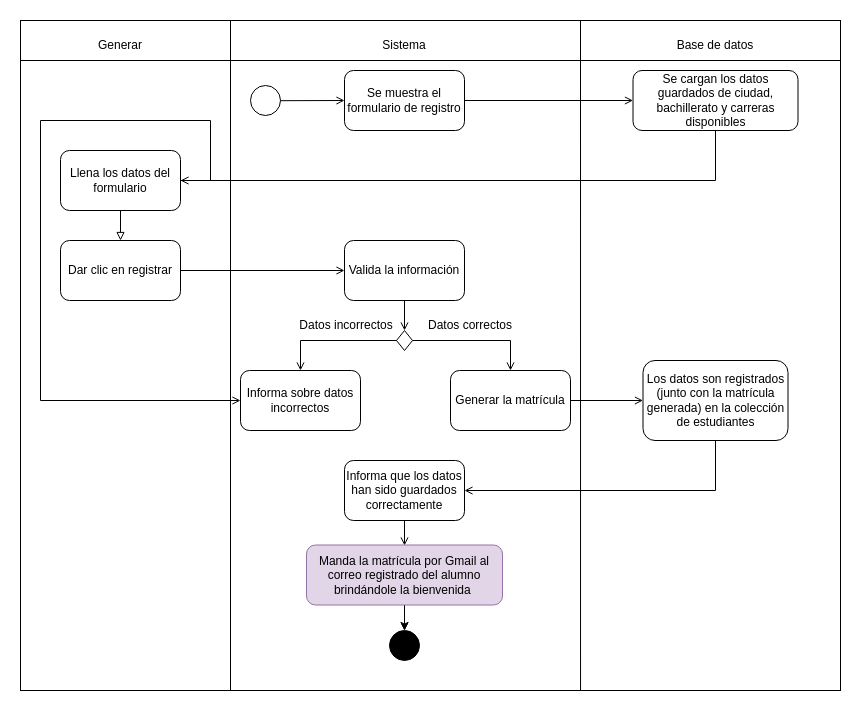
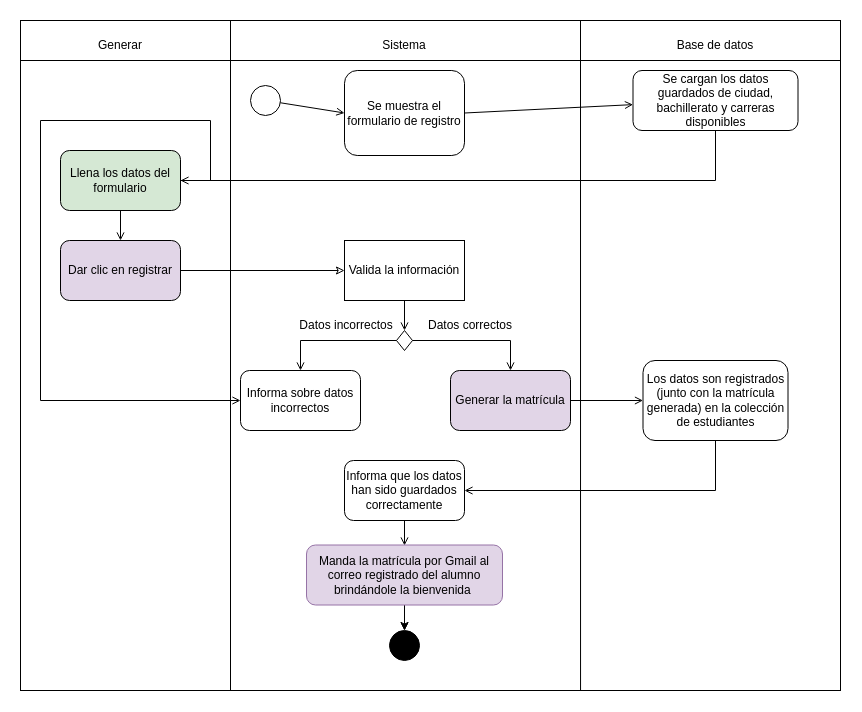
  <mxCell id="0" />
  <mxCell id="1" parent="0" />
  <mxCell id="2" value="" style="rounded=0;whiteSpace=wrap;html=1;movable=1;resizable=1;rotatable=1;deletable=1;editable=1;locked=0;connectable=1;" vertex="1" parent="1"><mxGeometry width="820" height="670" as="geometry" x="20" y="20" /></mxCell>
  <mxCell id="3" value="" style="endArrow=none;html=1;rounded=0;movable=0;resizable=0;rotatable=0;deletable=0;editable=0;locked=1;connectable=0;" edge="1" parent="1"><mxGeometry width="50" height="50" relative="1" as="geometry"><mxPoint y="60" as="sourcePoint" x="20" /><mxPoint x="840" y="60" as="targetPoint" /></mxGeometry></mxCell>
  <mxCell id="4" value="Generar" style="text;html=1;strokeColor=none;fillColor=none;align=center;verticalAlign=middle;whiteSpace=wrap;rounded=0;" vertex="1" parent="1"><mxGeometry x="90" y="30" width="60" height="30" as="geometry" /></mxCell>
  <mxCell id="5" value="" style="endArrow=none;html=1;rounded=0;" edge="1" parent="1"><mxGeometry width="50" height="50" relative="1" as="geometry"><mxPoint x="230" y="690" as="sourcePoint" /><mxPoint x="230" as="targetPoint" y="20" /></mxGeometry></mxCell>
  <mxCell id="6" value="" style="endArrow=none;html=1;rounded=0;exitX=0.683;exitY=1;exitDx=0;exitDy=0;exitPerimeter=0;" edge="1" parent="1" source="2"><mxGeometry width="50" height="50" relative="1" as="geometry"><mxPoint x="580" y="560" as="sourcePoint" /><mxPoint x="580" as="targetPoint" y="20" /></mxGeometry></mxCell>
  <mxCell id="7" value="Sistema" style="text;html=1;strokeColor=none;fillColor=none;align=center;verticalAlign=middle;whiteSpace=wrap;rounded=0;" vertex="1" parent="1"><mxGeometry x="374" y="30" width="60" height="30" as="geometry" /></mxCell>
  <mxCell id="8" value="Base de datos" style="text;html=1;strokeColor=none;fillColor=none;align=center;verticalAlign=middle;whiteSpace=wrap;rounded=0;" vertex="1" parent="1"><mxGeometry x="670" y="30" width="90" height="30" as="geometry" /></mxCell>
  <mxCell id="9" value="" style="ellipse;html=1;" vertex="1" parent="1"><mxGeometry x="250" y="85" width="30" height="30" as="geometry" /></mxCell>
  <mxCell id="10" value="" style="endArrow=open;html=1;rounded=0;align=center;verticalAlign=top;endFill=0;labelBackgroundColor=none;endSize=6;entryX=0;entryY=0.5;entryDx=0;entryDy=0;" edge="1" source="9" parent="1" target="11"><mxGeometry relative="1" as="geometry"><mxPoint x="310" y="85" as="targetPoint" /></mxGeometry></mxCell>
- <mxCell id="11" value="Se muestra el formulario de registro" style="rounded=1;whiteSpace=wrap;html=1;" vertex="1" parent="1"><mxGeometry x="344" y="70" width="120" height="60" as="geometry" /></mxCell>
+ <mxCell id="11" value="Se muestra el formulario de registro" style="rounded=1;whiteSpace=wrap;html=1;" vertex="1" parent="1"><mxGeometry x="344" y="70" width="120" height="85" as="geometry" /></mxCell>
  <mxCell id="12" value="Se cargan los datos guardados de ciudad, bachillerato y carreras disponibles" style="rounded=1;whiteSpace=wrap;html=1;" vertex="1" parent="1"><mxGeometry x="632.5" y="70" width="165" height="60" as="geometry" /></mxCell>
  <mxCell id="13" value="" style="endArrow=open;html=1;rounded=0;align=center;verticalAlign=top;endFill=0;labelBackgroundColor=none;endSize=6;exitX=1;exitY=0.5;exitDx=0;exitDy=0;" edge="1" parent="1" source="11" target="12"><mxGeometry relative="1" as="geometry"><mxPoint x="354" y="110" as="targetPoint" /><mxPoint x="290" y="110" as="sourcePoint" /></mxGeometry></mxCell>
- <mxCell id="14" value="Llena los datos del formulario" style="rounded=1;whiteSpace=wrap;html=1;" vertex="1" parent="1"><mxGeometry x="60" y="150" width="120" height="60" as="geometry" /></mxCell>
- <mxCell id="15" value="Dar clic en registrar" style="rounded=1;whiteSpace=wrap;html=1;" vertex="1" parent="1"><mxGeometry x="60" y="240" width="120" height="60" as="geometry" /></mxCell>
- <mxCell id="16" value="" style="endArrow=block;html=1;rounded=0;align=center;verticalAlign=top;endFill=0;labelBackgroundColor=none;endSize=6;" edge="1" parent="1" source="14" target="15"><mxGeometry relative="1" as="geometry"><mxPoint x="374" y="130" as="targetPoint" /><mxPoint x="310" y="130" as="sourcePoint" /></mxGeometry></mxCell>
+ <mxCell id="14" value="Llena los datos del formulario" style="rounded=1;whiteSpace=wrap;html=1;fillColor=#d5e8d4;" vertex="1" parent="1"><mxGeometry x="60" y="150" width="120" height="60" as="geometry" /></mxCell>
+ <mxCell id="15" value="Dar clic en registrar" style="rounded=1;whiteSpace=wrap;html=1;fillColor=#e1d5e7;" vertex="1" parent="1"><mxGeometry x="60" y="240" width="120" height="60" as="geometry" /></mxCell>
+ <mxCell id="16" value="" style="endArrow=open;html=1;rounded=0;align=center;verticalAlign=top;endFill=0;labelBackgroundColor=none;endSize=6;" edge="1" parent="1" source="14" target="15"><mxGeometry relative="1" as="geometry"><mxPoint x="374" y="130" as="targetPoint" /><mxPoint x="310" y="130" as="sourcePoint" /></mxGeometry></mxCell>
  <mxCell id="17" value="" style="endArrow=open;html=1;rounded=0;align=center;verticalAlign=top;endFill=0;labelBackgroundColor=none;endSize=6;" edge="1" parent="1" source="12" target="14"><mxGeometry relative="1" as="geometry"><mxPoint x="384" y="140" as="targetPoint" /><mxPoint x="320" y="140" as="sourcePoint" /><Array as="points"><mxPoint x="715" y="180" /></Array></mxGeometry></mxCell>
- <mxCell id="18" value="Valida la información" style="rounded=1;whiteSpace=wrap;html=1;" vertex="1" parent="1"><mxGeometry x="344" y="240" width="120" height="60" as="geometry" /></mxCell>
- <mxCell id="19" value="" style="endArrow=open;html=1;rounded=0;align=center;verticalAlign=top;endFill=0;labelBackgroundColor=none;endSize=6;" edge="1" parent="1" source="15" target="18"><mxGeometry relative="1" as="geometry"><mxPoint x="394" y="150" as="targetPoint" /><mxPoint x="330" y="150" as="sourcePoint" /></mxGeometry></mxCell>
+ <mxCell id="18" value="Valida la información" style="whiteSpace=wrap;html=1;rounded=0;" vertex="1" parent="1"><mxGeometry x="344" y="240" width="120" height="60" as="geometry" /></mxCell>
+ <mxCell id="19" value="" style="endArrow=classic;html=1;rounded=0;align=center;verticalAlign=top;endFill=0;labelBackgroundColor=none;endSize=6;" edge="1" parent="1" source="15" target="18"><mxGeometry relative="1" as="geometry"><mxPoint x="394" y="150" as="targetPoint" /><mxPoint x="330" y="150" as="sourcePoint" /></mxGeometry></mxCell>
  <mxCell id="20" value="" style="rhombus;whiteSpace=wrap;html=1;" vertex="1" parent="1"><mxGeometry x="396" y="330" width="16" height="20" as="geometry" /></mxCell>
  <mxCell id="21" value="" style="endArrow=open;html=1;rounded=0;align=center;verticalAlign=top;endFill=0;labelBackgroundColor=none;endSize=6;entryX=0.5;entryY=0;entryDx=0;entryDy=0;" edge="1" parent="1" source="18" target="20"><mxGeometry relative="1" as="geometry"><mxPoint x="404" y="160" as="targetPoint" /><mxPoint x="340" y="160" as="sourcePoint" /></mxGeometry></mxCell>
  <mxCell id="22" value="Informa sobre datos incorrectos" style="rounded=1;whiteSpace=wrap;html=1;" vertex="1" parent="1"><mxGeometry x="240" y="370" width="120" height="60" as="geometry" /></mxCell>
  <mxCell id="23" value="Los datos son registrados (junto con la matrícula generada) en la colección de estudiantes" style="rounded=1;whiteSpace=wrap;html=1;" vertex="1" parent="1"><mxGeometry x="642.5" y="360" width="145" height="80" as="geometry" /></mxCell>
  <mxCell id="24" value="" style="endArrow=open;html=1;rounded=0;align=center;verticalAlign=top;endFill=0;labelBackgroundColor=none;endSize=6;exitX=0;exitY=0.5;exitDx=0;exitDy=0;" edge="1" parent="1" source="20" target="22"><mxGeometry relative="1" as="geometry"><mxPoint x="424" y="180" as="targetPoint" /><mxPoint x="360" y="180" as="sourcePoint" /><Array as="points"><mxPoint x="300" y="340" /></Array></mxGeometry></mxCell>
  <mxCell id="25" value="" style="endArrow=open;html=1;rounded=0;align=center;verticalAlign=top;endFill=0;labelBackgroundColor=none;endSize=6;exitX=1;exitY=0.5;exitDx=0;exitDy=0;" edge="1" parent="1" source="20" target="36"><mxGeometry relative="1" as="geometry"><mxPoint x="434" y="190" as="targetPoint" /><mxPoint x="370" y="190" as="sourcePoint" /><Array as="points"><mxPoint x="510" y="340" /></Array></mxGeometry></mxCell>
  <mxCell id="26" value="Datos correctos" style="text;html=1;strokeColor=none;fillColor=none;align=center;verticalAlign=middle;whiteSpace=wrap;rounded=0;" vertex="1" parent="1"><mxGeometry x="420" y="310" width="100" height="30" as="geometry" /></mxCell>
  <mxCell id="27" value="Datos incorrectos" style="text;html=1;strokeColor=none;fillColor=none;align=center;verticalAlign=middle;whiteSpace=wrap;rounded=0;" vertex="1" parent="1"><mxGeometry x="296" y="310" width="100" height="30" as="geometry" /></mxCell>
  <mxCell id="28" value="" style="endArrow=open;html=1;rounded=0;" edge="1" parent="1" source="14" target="22"><mxGeometry width="50" height="50" relative="1" as="geometry"><mxPoint x="80" y="140" as="sourcePoint" /><mxPoint x="130" y="90" as="targetPoint" /><Array as="points"><mxPoint x="210" y="180" /><mxPoint x="210" y="120" /><mxPoint x="40" y="120" /><mxPoint x="40" y="400" /></Array></mxGeometry></mxCell>
  <mxCell id="29" value="Informa que los datos han sido guardados correctamente" style="rounded=1;whiteSpace=wrap;html=1;" vertex="1" parent="1"><mxGeometry x="344" y="460" width="120" height="60" as="geometry" /></mxCell>
  <mxCell id="30" value="" style="endArrow=open;html=1;rounded=0;align=center;verticalAlign=top;endFill=0;labelBackgroundColor=none;endSize=6;" edge="1" parent="1" source="23" target="29"><mxGeometry relative="1" as="geometry"><mxPoint x="454" y="210" as="targetPoint" /><mxPoint x="390" y="210" as="sourcePoint" /><Array as="points"><mxPoint x="715" y="490" /></Array></mxGeometry></mxCell>
  <mxCell id="31" value="" style="endArrow=open;html=1;rounded=0;align=center;verticalAlign=top;endFill=0;labelBackgroundColor=none;endSize=6;" edge="1" parent="1" source="29"><mxGeometry relative="1" as="geometry"><mxPoint x="404" y="545" as="targetPoint" /><mxPoint x="400" y="220" as="sourcePoint" /></mxGeometry></mxCell>
  <mxCell id="32" value="" style="ellipse;html=1;fillColor=#000000;strokeColor=#000000;" vertex="1" parent="1"><mxGeometry x="389" y="630" width="30" height="30" as="geometry" /></mxCell>
  <mxCell id="33" value="" style="endArrow=open;html=1;rounded=0;align=center;verticalAlign=top;endFill=0;labelBackgroundColor=none;endSize=6;" edge="1" parent="1" target="32"><mxGeometry relative="1" as="geometry"><mxPoint x="414" y="560" as="targetPoint" /><mxPoint x="404" y="610" as="sourcePoint" /></mxGeometry></mxCell>
  <mxCell id="34" value="" style="edgeStyle=orthogonalEdgeStyle;rounded=0;orthogonalLoop=1;jettySize=auto;html=1;" edge="1" parent="1" source="35" target="32"><mxGeometry relative="1" as="geometry" /></mxCell>
  <mxCell id="35" value="Manda la matrícula por Gmail al correo registrado del alumno brindándole la bienvenida&amp;nbsp;" style="rounded=1;whiteSpace=wrap;html=1;fillColor=#e1d5e7;strokeColor=#9673a6;" vertex="1" parent="1"><mxGeometry x="306" y="544.5" width="196" height="60" as="geometry" /></mxCell>
- <mxCell id="36" value="Generar la matrícula" style="rounded=1;whiteSpace=wrap;html=1;" vertex="1" parent="1"><mxGeometry x="450" y="370" width="120" height="60" as="geometry" /></mxCell>
+ <mxCell id="36" value="Generar la matrícula" style="rounded=1;whiteSpace=wrap;html=1;fillColor=#e1d5e7;" vertex="1" parent="1"><mxGeometry x="450" y="370" width="120" height="60" as="geometry" /></mxCell>
  <mxCell id="37" value="" style="endArrow=open;html=1;rounded=0;align=center;verticalAlign=top;endFill=0;labelBackgroundColor=none;endSize=6;" edge="1" parent="1" source="36" target="23"><mxGeometry relative="1" as="geometry"><mxPoint x="414" y="555" as="targetPoint" /><mxPoint x="414" y="530" as="sourcePoint" /></mxGeometry></mxCell>
